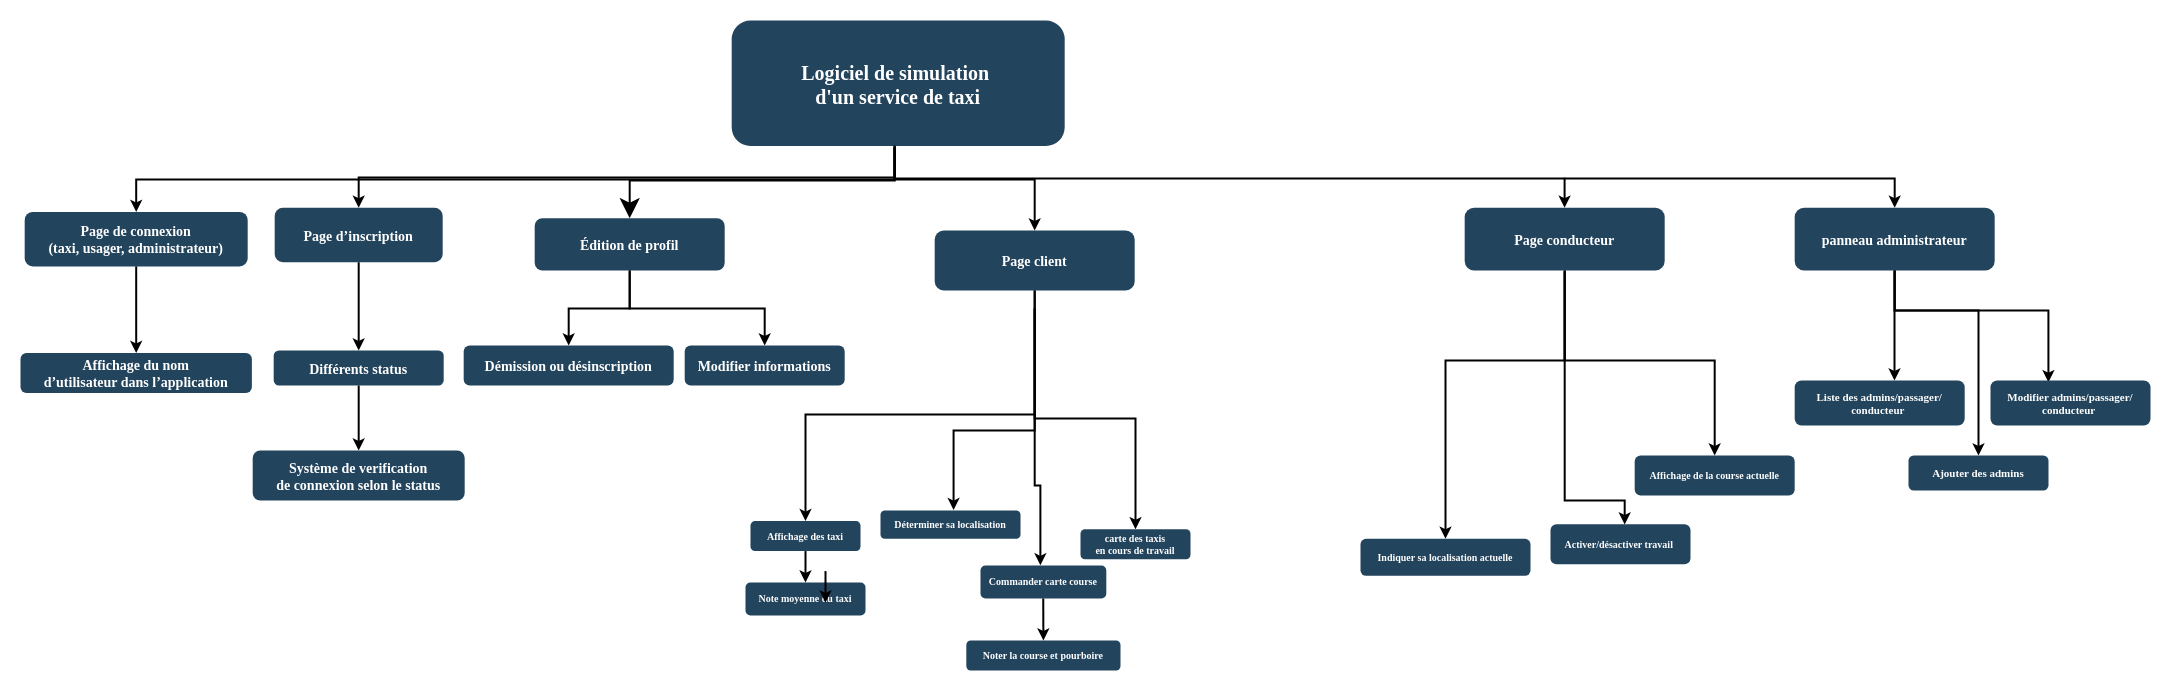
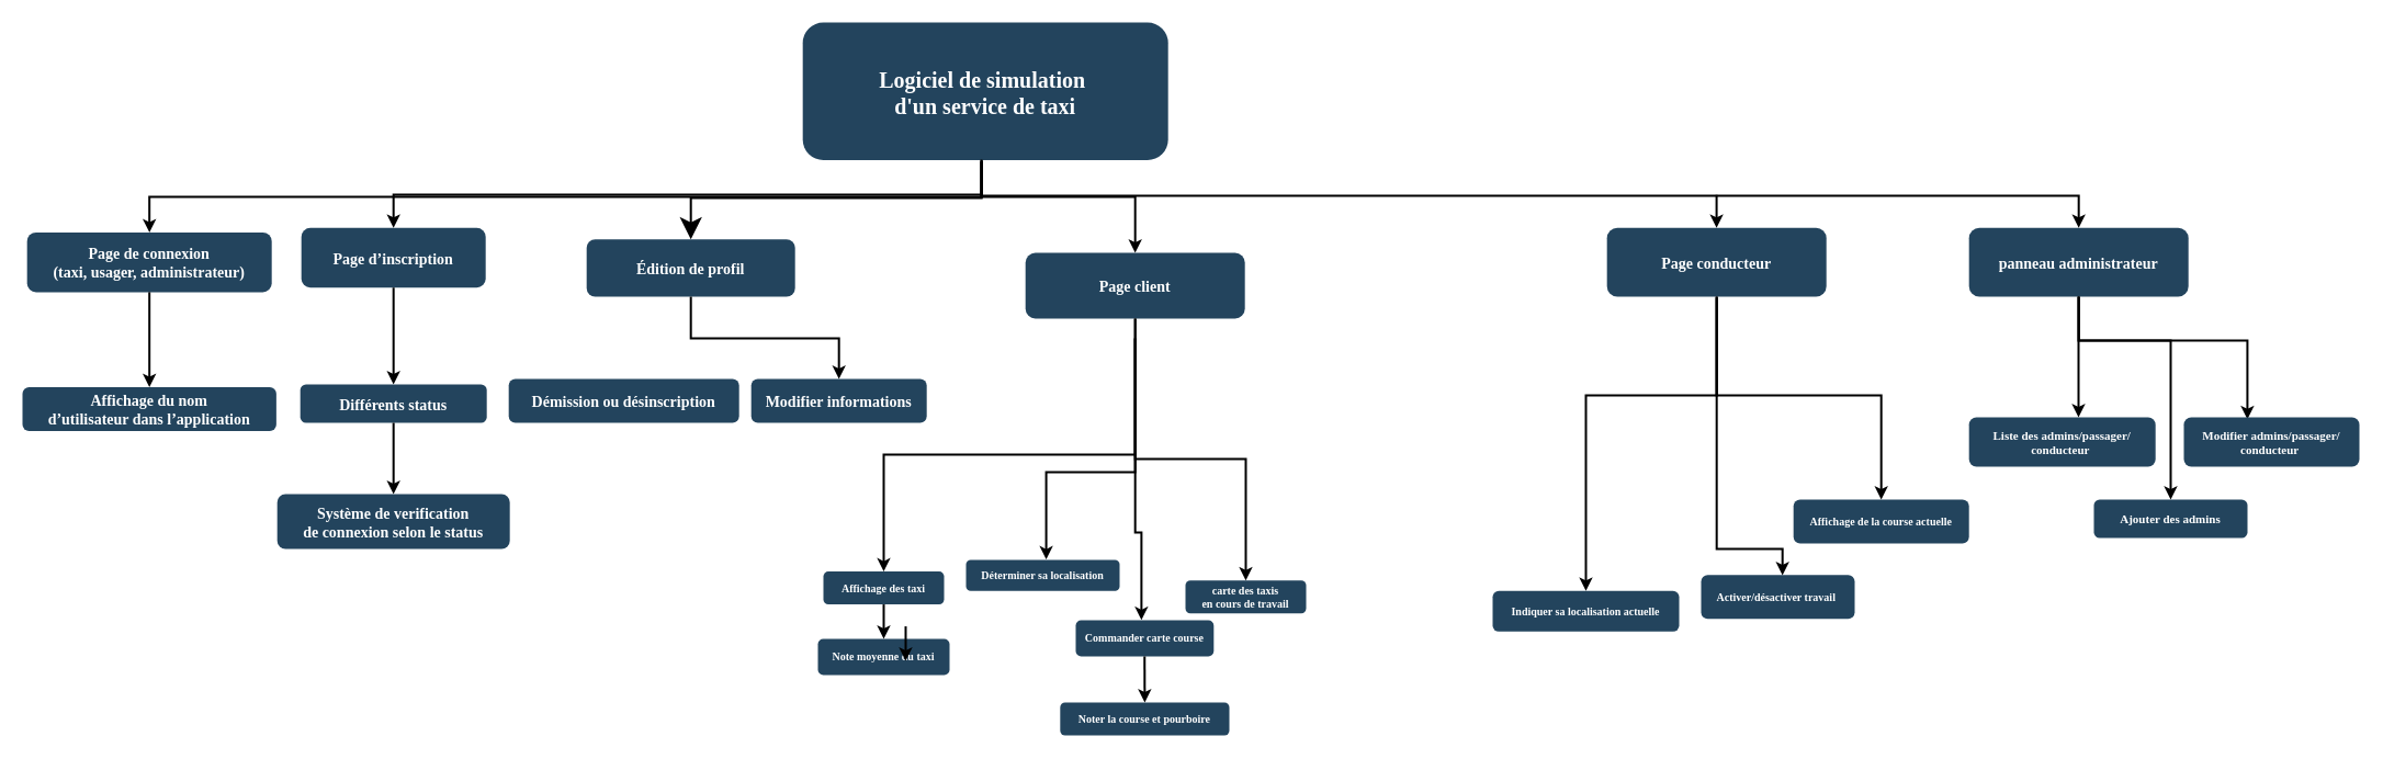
  <mxCell id="0" />
  <mxCell id="1" parent="0" />
  <mxCell id="2" value="Logiciel de simulation &#10;d'un service de taxi" style="rounded=1;fillColor=#23445D;gradientColor=none;strokeColor=none;fontColor=#FFFFFF;fontStyle=1;fontFamily=Tahoma;fontSize=20;" parent="1" vertex="1"><mxGeometry x="731.19" y="20" width="333" height="125.5" as="geometry" /></mxCell>
  <mxCell id="3" value="panneau administrateur" style="rounded=1;fillColor=#23445D;gradientColor=none;strokeColor=none;fontColor=#FFFFFF;fontStyle=1;fontFamily=Tahoma;fontSize=14" parent="1" vertex="1"><mxGeometry x="1794.19" y="207.25" width="200" height="62.75" as="geometry" /></mxCell>
  <mxCell id="4" value="" style="edgeStyle=elbowEdgeStyle;elbow=vertical;strokeWidth=2;rounded=0;exitX=0.489;exitY=0.996;exitDx=0;exitDy=0;exitPerimeter=0;" parent="1" source="2" target="3" edge="1"><mxGeometry x="331.19" y="115.5" width="100" height="100" as="geometry"><mxPoint x="311.19" y="195.5" as="sourcePoint" /><mxPoint x="411.19" y="95.5" as="targetPoint" /><Array as="points"><mxPoint x="1214.19" y="178" /></Array></mxGeometry></mxCell>
  <mxCell id="5" value="Édition de profil" style="rounded=1;fillColor=#23445D;gradientColor=none;strokeColor=none;fontColor=#FFFFFF;fontStyle=1;fontFamily=Tahoma;fontSize=14" parent="1" vertex="1"><mxGeometry x="534.19" y="217.75" width="190" height="52.25" as="geometry" /></mxCell>
  <mxCell id="6" value="Page d’inscription" style="rounded=1;fillColor=#23445D;gradientColor=none;strokeColor=none;fontColor=#FFFFFF;fontStyle=1;fontFamily=Tahoma;fontSize=14" parent="1" vertex="1"><mxGeometry x="274.19" y="207.25" width="168" height="54.5" as="geometry" /></mxCell>
  <mxCell id="7" value="Système de verification&#10;de connexion selon le status" style="rounded=1;fillColor=#23445D;gradientColor=none;strokeColor=none;fontColor=#FFFFFF;fontStyle=1;fontFamily=Tahoma;fontSize=14" parent="1" vertex="1"><mxGeometry x="252.19" y="450" width="212" height="50" as="geometry" /></mxCell>
  <mxCell id="8" value="Page de connexion &#10;(taxi, usager, administrateur)" style="rounded=1;fillColor=#23445D;gradientColor=none;strokeColor=none;fontColor=#FFFFFF;fontStyle=1;fontFamily=Tahoma;fontSize=14" parent="1" vertex="1"><mxGeometry x="24.19" y="211.38" width="223" height="54.5" as="geometry" /></mxCell>
  <mxCell id="9" value="Démission ou désinscription" style="rounded=1;fillColor=#23445D;gradientColor=none;strokeColor=none;fontColor=#FFFFFF;fontStyle=1;fontFamily=Tahoma;fontSize=14" parent="1" vertex="1"><mxGeometry x="463.19" y="345" width="210" height="40" as="geometry" /></mxCell>
  <mxCell id="10" value="Liste des admins/passager/&#10;conducteur " style="rounded=1;fillColor=#23445D;gradientColor=none;strokeColor=none;fontColor=#FFFFFF;fontStyle=1;fontFamily=Tahoma;fontSize=11;" parent="1" vertex="1"><mxGeometry x="1794.19" y="380" width="170" height="45" as="geometry" /></mxCell>
  <mxCell id="11" value="" style="edgeStyle=elbowEdgeStyle;elbow=vertical;strokeWidth=2;rounded=0;exitX=0.489;exitY=1.012;exitDx=0;exitDy=0;exitPerimeter=0;" parent="1" source="2" target="6" edge="1"><mxGeometry x="341.19" y="125.5" width="100" height="100" as="geometry"><mxPoint x="898.19" y="145" as="sourcePoint" /><mxPoint x="1441.19" y="225.5" as="targetPoint" /></mxGeometry></mxCell>
  <mxCell id="12" value="" style="edgeStyle=elbowEdgeStyle;elbow=vertical;strokeWidth=2;rounded=0" parent="1" target="8" edge="1"><mxGeometry x="-28.81" y="35.5" width="100" height="100" as="geometry"><mxPoint x="894.19" y="146" as="sourcePoint" /><mxPoint x="51.19" y="15.5" as="targetPoint" /></mxGeometry></mxCell>
- <mxCell id="13" value="" style="edgeStyle=elbowEdgeStyle;elbow=vertical;strokeWidth=2;rounded=0" parent="1" source="5" target="9" edge="1"><mxGeometry x="-28.81" y="35.5" width="100" height="100" as="geometry"><mxPoint x="-48.81" y="115.5" as="sourcePoint" /><mxPoint x="51.19" y="15.5" as="targetPoint" /></mxGeometry></mxCell>
  <mxCell id="14" value="" style="edgeStyle=elbowEdgeStyle;elbow=vertical;strokeWidth=2;rounded=0" parent="1" source="3" target="10" edge="1"><mxGeometry x="-28.81" y="35.5" width="100" height="100" as="geometry"><mxPoint x="-48.81" y="115.5" as="sourcePoint" /><mxPoint x="51.19" y="15.5" as="targetPoint" /><Array as="points"><mxPoint x="1894" y="320" /></Array></mxGeometry></mxCell>
  <mxCell id="15" value="" style="edgeStyle=elbowEdgeStyle;elbow=vertical;strokeWidth=2;rounded=0;entryX=0.5;entryY=0;entryDx=0;entryDy=0;spacing=2;spacingTop=11;spacingBottom=9;endSize=14;sourcePerimeterSpacing=5;" parent="1" target="5" edge="1"><mxGeometry x="351.19" y="135.5" width="100" height="100" as="geometry"><mxPoint x="894.19" y="146" as="sourcePoint" /><mxPoint x="1014.19" y="210" as="targetPoint" /><Array as="points"><mxPoint x="764.19" y="180" /></Array></mxGeometry></mxCell>
  <mxCell id="16" value="" style="edgeStyle=elbowEdgeStyle;elbow=vertical;strokeWidth=2;rounded=0;entryX=0.5;entryY=0;entryDx=0;entryDy=0;exitX=0.5;exitY=1;exitDx=0;exitDy=0;" parent="1" source="6" target="17" edge="1"><mxGeometry x="-507.15" y="50" width="100" height="100" as="geometry"><mxPoint x="417.19" y="269" as="sourcePoint" /><mxPoint x="537.85" y="350" as="targetPoint" /><Array as="points"><mxPoint x="417.19" y="280" /><mxPoint x="417.19" y="290" /></Array></mxGeometry></mxCell>
  <mxCell id="17" value="Différents status" style="rounded=1;fillColor=#23445D;gradientColor=none;strokeColor=none;fontColor=#FFFFFF;fontStyle=1;fontFamily=Tahoma;fontSize=14" parent="1" vertex="1"><mxGeometry x="273.19" y="350" width="170" height="35" as="geometry" /></mxCell>
  <mxCell id="18" value="" style="edgeStyle=elbowEdgeStyle;elbow=vertical;strokeWidth=2;rounded=0;exitX=0.5;exitY=1;exitDx=0;exitDy=0;entryX=0.5;entryY=0;entryDx=0;entryDy=0;" parent="1" source="17" target="7" edge="1"><mxGeometry x="-626.4" y="189" width="100" height="100" as="geometry"><mxPoint x="418.94" y="420" as="sourcePoint" /><mxPoint x="418.19" y="460" as="targetPoint" /></mxGeometry></mxCell>
  <mxCell id="19" value="Affichage du nom &#10;d’utilisateur dans l’application" style="rounded=1;fillColor=#23445D;gradientColor=none;strokeColor=none;fontColor=#FFFFFF;fontStyle=1;fontFamily=Tahoma;fontSize=14" parent="1" vertex="1"><mxGeometry x="20" y="352.5" width="231.37" height="40" as="geometry" /></mxCell>
  <mxCell id="20" value="" style="edgeStyle=elbowEdgeStyle;elbow=vertical;strokeWidth=2;rounded=0;exitX=0.5;exitY=1;exitDx=0;exitDy=0;" parent="1" source="8" target="19" edge="1"><mxGeometry x="-615.31" y="21" width="100" height="100" as="geometry"><mxPoint x="192.69" y="295.5" as="sourcePoint" /><mxPoint x="-535.31" y="1" as="targetPoint" /></mxGeometry></mxCell>
  <mxCell id="21" value="Page client" style="rounded=1;fillColor=#23445D;gradientColor=none;strokeColor=none;fontColor=#FFFFFF;fontStyle=1;fontFamily=Tahoma;fontSize=14" parent="1" vertex="1"><mxGeometry x="934.19" y="230" width="200" height="60" as="geometry" /></mxCell>
  <mxCell id="22" value="" style="edgeStyle=elbowEdgeStyle;elbow=vertical;strokeWidth=2;rounded=0;entryX=0.5;entryY=0;entryDx=0;entryDy=0;" parent="1" target="21" edge="1"><mxGeometry x="327.69" y="116" width="100" height="100" as="geometry"><mxPoint x="894.19" y="146" as="sourcePoint" /><mxPoint x="1530.69" y="217.75" as="targetPoint" /><Array as="points"><mxPoint x="914.19" y="179" /><mxPoint x="914.19" y="179" /><mxPoint x="904.19" y="179" /><mxPoint x="914.19" y="179" /><mxPoint x="1210.69" y="178.5" /></Array></mxGeometry></mxCell>
  <mxCell id="23" value="" style="edgeStyle=elbowEdgeStyle;elbow=vertical;strokeWidth=2;rounded=0;" parent="1" target="24" edge="1"><mxGeometry x="-578.81" y="48.25" width="100" height="100" as="geometry"><mxPoint x="1034.19" y="308" as="sourcePoint" /><mxPoint x="984.19" y="368" as="targetPoint" /></mxGeometry></mxCell>
  <mxCell id="24" value="Affichage des taxi" style="rounded=1;fillColor=#23445D;gradientColor=none;strokeColor=none;fontColor=#FFFFFF;fontStyle=1;fontFamily=Tahoma;fontSize=10;" parent="1" vertex="1"><mxGeometry x="750" y="520.56" width="110" height="30" as="geometry" /></mxCell>
  <mxCell id="25" value="" style="edgeStyle=elbowEdgeStyle;elbow=vertical;strokeWidth=2;rounded=0;entryX=0.522;entryY=-0.016;entryDx=0;entryDy=0;entryPerimeter=0;exitX=0.5;exitY=1;exitDx=0;exitDy=0;" parent="1" source="21" target="26" edge="1"><mxGeometry x="-415.81" y="48.25" width="100" height="100" as="geometry"><mxPoint x="1023.19" y="307" as="sourcePoint" /><mxPoint x="1147.19" y="368" as="targetPoint" /><Array as="points"><mxPoint x="1013.19" y="430" /><mxPoint x="1013.19" y="430" /><mxPoint x="1013.19" y="430" /><mxPoint x="1014.19" y="430" /><mxPoint x="1014.19" y="420" /><mxPoint x="1014.19" y="400" /></Array></mxGeometry></mxCell>
  <mxCell id="26" value="Déterminer sa localisation" style="rounded=1;fillColor=#23445D;gradientColor=none;strokeColor=none;fontColor=#FFFFFF;fontStyle=1;fontFamily=Tahoma;fontSize=10;" parent="1" vertex="1"><mxGeometry x="880" y="510" width="140" height="28.25" as="geometry" /></mxCell>
  <mxCell id="27" value="Text" style="text;html=1;align=center;verticalAlign=middle;resizable=0;points=[];autosize=1;fontSize=20;fontColor=#FFFFFF;" parent="1" vertex="1"><mxGeometry x="1066.19" y="552" width="50" height="30" as="geometry" /></mxCell>
  <mxCell id="28" value="" style="edgeStyle=elbowEdgeStyle;elbow=vertical;strokeWidth=2;rounded=0;" parent="1" target="29" edge="1"><mxGeometry x="-598.81" y="35.88" width="100" height="100" as="geometry"><mxPoint x="1034.19" y="308" as="sourcePoint" /><mxPoint x="964.19" y="355.63" as="targetPoint" /></mxGeometry></mxCell>
  <mxCell id="29" value="carte des taxis &#10;en cours de travail" style="rounded=1;fillColor=#23445D;gradientColor=none;strokeColor=none;fontColor=#FFFFFF;fontStyle=1;fontFamily=Tahoma;fontSize=10;" parent="1" vertex="1"><mxGeometry x="1080" y="528.75" width="110" height="30" as="geometry" /></mxCell>
  <mxCell id="30" value="Note moyenne du taxi" style="rounded=1;fillColor=#23445D;gradientColor=none;strokeColor=none;fontColor=#FFFFFF;fontStyle=1;fontFamily=Tahoma;fontSize=10;" parent="1" vertex="1"><mxGeometry x="745" y="582" width="120" height="32.88" as="geometry" /></mxCell>
  <mxCell id="31" value="" style="edgeStyle=elbowEdgeStyle;elbow=vertical;strokeWidth=2;rounded=0;exitX=0.5;exitY=1;exitDx=0;exitDy=0;entryX=0.362;entryY=0.037;entryDx=0;entryDy=0;entryPerimeter=0;" parent="1" source="3" target="48" edge="1"><mxGeometry x="147.19" y="35.5" width="100" height="100" as="geometry"><mxPoint x="1602.69" y="283" as="sourcePoint" /><mxPoint x="2047" y="370" as="targetPoint" /><Array as="points"><mxPoint x="1910" y="310" /></Array></mxGeometry></mxCell>
  <mxCell id="32" value="Page conducteur" style="rounded=1;fillColor=#23445D;gradientColor=none;strokeColor=none;fontColor=#FFFFFF;fontStyle=1;fontFamily=Tahoma;fontSize=14" parent="1" vertex="1"><mxGeometry x="1464.19" y="207.25" width="200" height="62.75" as="geometry" /></mxCell>
  <mxCell id="33" value="" style="edgeStyle=elbowEdgeStyle;elbow=vertical;strokeWidth=2;rounded=0;entryX=0.5;entryY=0;entryDx=0;entryDy=0;" parent="1" source="32" target="36" edge="1"><mxGeometry x="-348.65" y="35.5" width="100" height="100" as="geometry"><mxPoint x="-368.65" y="115.5" as="sourcePoint" /><mxPoint x="1477.94" y="440" as="targetPoint" /><Array as="points"><mxPoint x="1564.19" y="360" /></Array></mxGeometry></mxCell>
  <mxCell id="34" value="Affichage de la course actuelle" style="rounded=1;fillColor=#23445D;gradientColor=none;strokeColor=none;fontColor=#FFFFFF;fontStyle=1;fontFamily=Tahoma;fontSize=10;" parent="1" vertex="1"><mxGeometry x="1634.19" y="455" width="160" height="40" as="geometry" /></mxCell>
  <mxCell id="35" value="" style="edgeStyle=elbowEdgeStyle;elbow=vertical;strokeWidth=2;rounded=0;entryX=0.5;entryY=0;entryDx=0;entryDy=0;" parent="1" target="34" edge="1"><mxGeometry x="-172.65" y="35.5" width="100" height="100" as="geometry"><mxPoint x="1564.19" y="271" as="sourcePoint" /><mxPoint x="-92.65" y="15.5" as="targetPoint" /><Array as="points"><mxPoint x="1624.19" y="360" /></Array></mxGeometry></mxCell>
  <mxCell id="36" value="Indiquer sa localisation actuelle" style="rounded=1;fillColor=#23445D;gradientColor=none;strokeColor=none;fontColor=#FFFFFF;fontStyle=1;fontFamily=Tahoma;fontSize=10;" parent="1" vertex="1"><mxGeometry x="1360" y="538.25" width="170" height="37.12" as="geometry" /></mxCell>
  <mxCell id="37" value="" style="edgeStyle=elbowEdgeStyle;elbow=vertical;strokeWidth=2;rounded=0" parent="1" edge="1"><mxGeometry x="-282.66" y="-21.75" width="100" height="100" as="geometry"><mxPoint x="1564.09" y="177.25" as="sourcePoint" /><mxPoint x="1564.09" y="207.25" as="targetPoint" /></mxGeometry></mxCell>
  <mxCell id="38" value="Modifier informations" style="rounded=1;fillColor=#23445D;gradientColor=none;strokeColor=none;fontColor=#FFFFFF;fontStyle=1;fontFamily=Tahoma;fontSize=14" parent="1" vertex="1"><mxGeometry x="684.19" y="345" width="160" height="40" as="geometry" /></mxCell>
  <mxCell id="39" value="" style="edgeStyle=elbowEdgeStyle;elbow=vertical;strokeWidth=2;rounded=0;entryX=0.5;entryY=0;entryDx=0;entryDy=0;exitX=0.5;exitY=1;exitDx=0;exitDy=0;" parent="1" source="5" target="38" edge="1"><mxGeometry x="16.19" y="35.5" width="100" height="100" as="geometry"><mxPoint x="674.19" y="270" as="sourcePoint" /><mxPoint x="674.19" y="342.5" as="targetPoint" /></mxGeometry></mxCell>
  <mxCell id="40" value="Activer/désactiver travail " style="rounded=1;fillColor=#23445D;gradientColor=none;strokeColor=none;fontColor=#FFFFFF;fontStyle=1;fontFamily=Tahoma;fontSize=10;" parent="1" vertex="1"><mxGeometry x="1550" y="523.75" width="140" height="40" as="geometry" /></mxCell>
  <mxCell id="41" value="" style="edgeStyle=elbowEdgeStyle;elbow=vertical;strokeWidth=2;rounded=0;exitX=0.5;exitY=1;exitDx=0;exitDy=0;" parent="1" source="32" edge="1"><mxGeometry x="-262.65" y="92.62" width="100" height="100" as="geometry"><mxPoint x="1574.19" y="270" as="sourcePoint" /><mxPoint x="1624.19" y="524" as="targetPoint" /><Array as="points"><mxPoint x="1600" y="500" /><mxPoint x="1584.19" y="420" /><mxPoint x="1574.19" y="370" /><mxPoint x="1511.19" y="320" /><mxPoint x="1534.19" y="417.12" /></Array></mxGeometry></mxCell>
  <mxCell id="42" value="" style="endArrow=classic;html=1;strokeWidth=2;exitX=0.5;exitY=1;exitDx=0;exitDy=0;entryX=0.5;entryY=0;entryDx=0;entryDy=0;" parent="1" source="24" target="30" edge="1"><mxGeometry width="50" height="50" relative="1" as="geometry"><mxPoint x="844.19" y="530" as="sourcePoint" /><mxPoint x="894.19" y="480" as="targetPoint" /></mxGeometry></mxCell>
  <mxCell id="43" value="" style="edgeStyle=elbowEdgeStyle;elbow=vertical;strokeWidth=2;rounded=0;exitX=0.5;exitY=1;exitDx=0;exitDy=0;entryX=0.476;entryY=-0.006;entryDx=0;entryDy=0;entryPerimeter=0;" parent="1" source="21" target="44" edge="1"><mxGeometry x="-420.08" y="103.25" width="100" height="100" as="geometry"><mxPoint x="1029.92" y="345" as="sourcePoint" /><mxPoint x="1000" y="590" as="targetPoint" /><Array as="points"><mxPoint x="1008.92" y="485" /><mxPoint x="1008.92" y="485" /><mxPoint x="1008.92" y="485" /><mxPoint x="1009.92" y="485" /><mxPoint x="1009.92" y="475" /><mxPoint x="1009.92" y="455" /></Array></mxGeometry></mxCell>
  <mxCell id="44" value="Commander carte course" style="rounded=1;fillColor=#23445D;gradientColor=none;strokeColor=none;fontColor=#FFFFFF;fontStyle=1;fontFamily=Tahoma;fontSize=10;" parent="1" vertex="1"><mxGeometry x="980" y="565" width="125.81" height="32.88" as="geometry" /></mxCell>
  <mxCell id="45" value="Noter la course et pourboire" style="rounded=1;fillColor=#23445D;gradientColor=none;strokeColor=none;fontColor=#FFFFFF;fontStyle=1;fontFamily=Tahoma;fontSize=10;" vertex="1" parent="1"><mxGeometry x="965.81" y="640" width="154.19" height="30" as="geometry" /></mxCell>
  <mxCell id="46" value="" style="endArrow=classic;html=1;strokeWidth=2;exitX=0.5;exitY=1;exitDx=0;exitDy=0;entryX=0.5;entryY=0;entryDx=0;entryDy=0;" edge="1" parent="1" target="45"><mxGeometry width="50" height="50" relative="1" as="geometry"><mxPoint x="1042.74" y="597.88" as="sourcePoint" /><mxPoint x="1042.74" y="629.32" as="targetPoint" /></mxGeometry></mxCell>
  <mxCell id="47" value="" style="endArrow=classic;html=1;strokeWidth=2;exitX=0.5;exitY=1;exitDx=0;exitDy=0;entryX=0.5;entryY=0;entryDx=0;entryDy=0;" edge="1" parent="1"><mxGeometry width="50" height="50" relative="1" as="geometry"><mxPoint x="825" y="570.56" as="sourcePoint" /><mxPoint x="825" y="602" as="targetPoint" /></mxGeometry></mxCell>
  <mxCell id="48" value="Modifier admins/passager/&#10;conducteur " style="rounded=1;fillColor=#23445D;gradientColor=none;strokeColor=none;fontColor=#FFFFFF;fontStyle=1;fontFamily=Tahoma;fontSize=11;" vertex="1" parent="1"><mxGeometry x="1990" y="380" width="160" height="45" as="geometry" /></mxCell>
  <mxCell id="49" value="Ajouter des admins" style="rounded=1;fillColor=#23445D;gradientColor=none;strokeColor=none;fontColor=#FFFFFF;fontStyle=1;fontFamily=Tahoma;fontSize=11;" vertex="1" parent="1"><mxGeometry x="1908" y="455" width="140" height="35" as="geometry" /></mxCell>
  <mxCell id="50" value="" style="edgeStyle=elbowEdgeStyle;elbow=vertical;strokeWidth=2;rounded=0;exitX=0.5;exitY=1;exitDx=0;exitDy=0;" edge="1" parent="1" source="3" target="49"><mxGeometry x="133" y="46.34" width="100" height="100" as="geometry"><mxPoint x="1880" y="280.84" as="sourcePoint" /><mxPoint x="2033.73" y="392.505" as="targetPoint" /><Array as="points"><mxPoint x="1978" y="310" /><mxPoint x="1940" y="310" /></Array></mxGeometry></mxCell>
